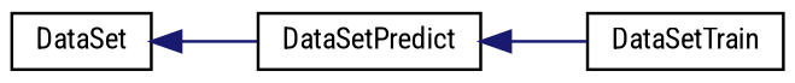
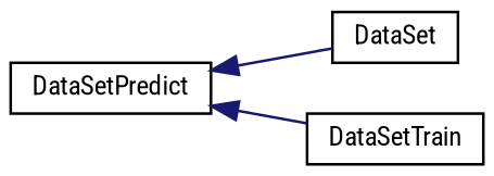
  digraph {
    fontname="Roboto Condensed"
    rankdir=LR
    node [color=black fillcolor=white fontname="Roboto Condensed" fontsize=10 shape=record style=filled]
    edge [color=midnightblue dir=back fontname="Roboto Condensed" fontsize=10 labelfontname=Helvetica labelfontsize=10 style=solid]
    n1 [height=0.2 label=DataSet width=0.4]
    n2 [height=0.2 label=DataSetPredict width=0.4]
    n3 [height=0.2 label=DataSetTrain width=0.4]
-   n1 -> n2
+   n2 -> n1
    n2 -> n3
  }
